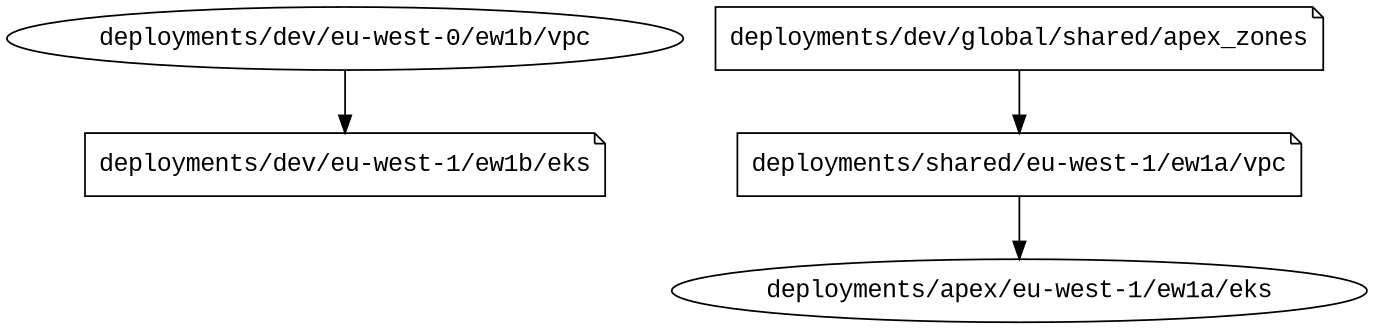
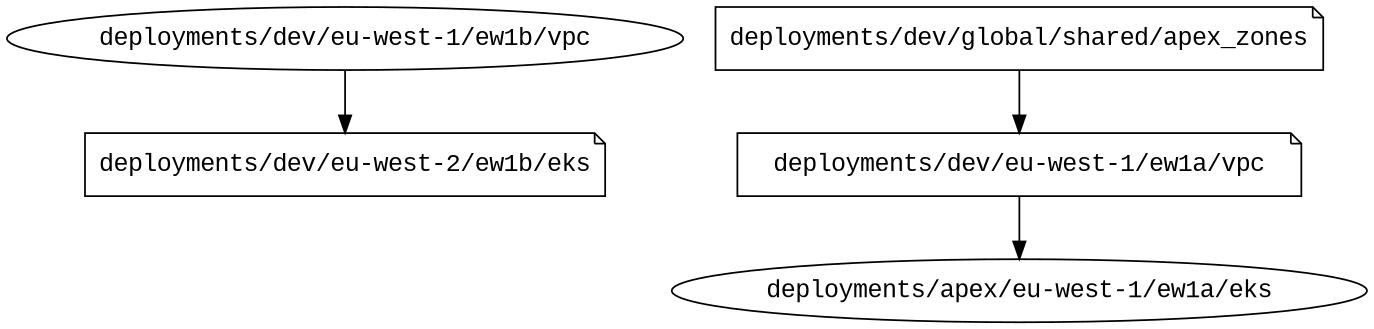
  digraph {
    fontname="Liberation Mono"
    node [fontname="Liberation Mono" shape=note]
    edge [fontname="Liberation Mono"]
-   "deployments/dev/eu-west-1/ew1b/vpc" [shape=ellipse label="deployments/dev/eu-west-0/ew1b/vpc"]
-   "deployments/dev/eu-west-1/ew1b/eks"
+   "deployments/dev/eu-west-1/ew1b/vpc" [shape=ellipse]
+   "deployments/dev/eu-west-1/ew1b/eks" [label="deployments/dev/eu-west-2/ew1b/eks"]
    "deployments/dev/global/shared/apex_zones"
-   "deployments/dev/eu-west-1/ew1a/vpc" [label="deployments/shared/eu-west-1/ew1a/vpc"]
+   "deployments/dev/eu-west-1/ew1a/vpc"
    n5 [label="deployments/apex/eu-west-1/ew1a/eks" shape=ellipse]
    "deployments/dev/eu-west-1/ew1b/vpc" -> "deployments/dev/eu-west-1/ew1b/eks"
    "deployments/dev/global/shared/apex_zones" -> "deployments/dev/eu-west-1/ew1a/vpc"
    "deployments/dev/eu-west-1/ew1a/vpc" -> n5
  }
